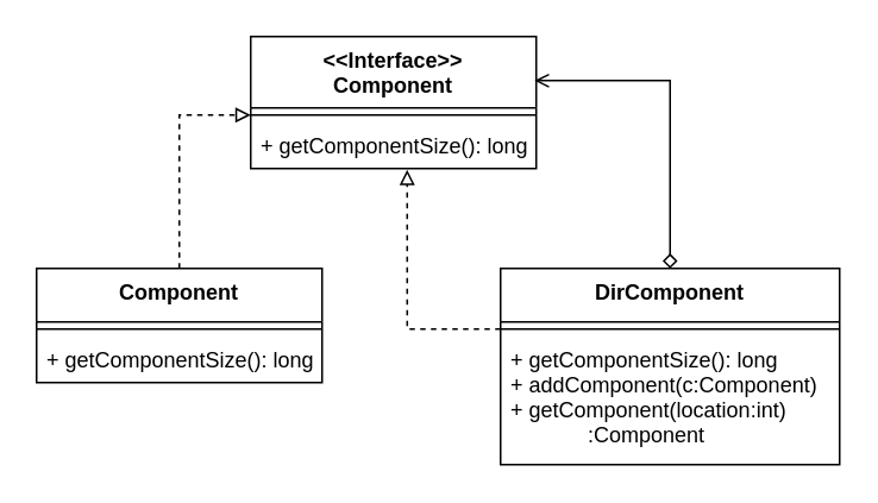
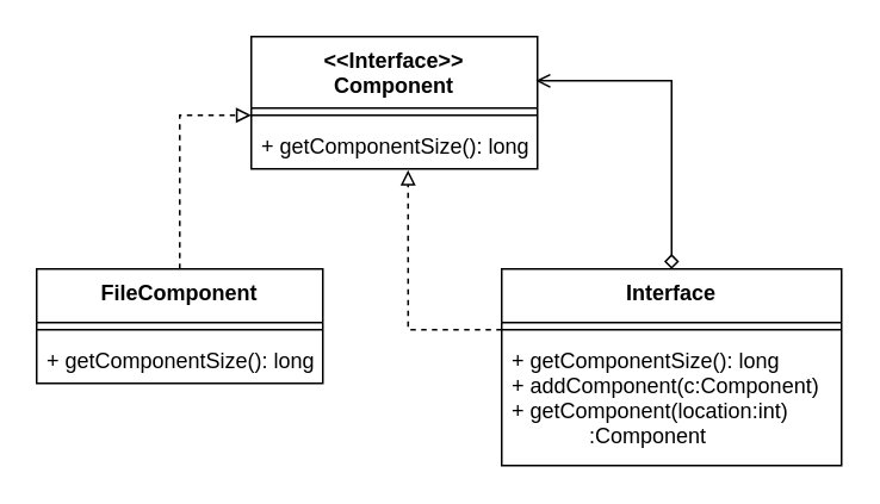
  <mxCell id="0" />
  <mxCell id="1" parent="0" />
  <mxCell id="2" value="&lt;&lt;Interface&gt;&gt;&#10;Component&#10;" style="swimlane;fontStyle=1;align=center;verticalAlign=top;childLayout=stackLayout;horizontal=1;startSize=40;horizontalStack=0;resizeParent=1;resizeParentMax=0;resizeLast=0;collapsible=1;marginBottom=0;" vertex="1" parent="1"><mxGeometry x="140" y="20" width="160" height="74" as="geometry" /></mxCell>
  <mxCell id="3" value="" style="line;strokeWidth=1;fillColor=none;align=left;verticalAlign=middle;spacingTop=-1;spacingLeft=3;spacingRight=3;rotatable=0;labelPosition=right;points=[];portConstraint=eastwest;" vertex="1" parent="2"><mxGeometry y="40" width="160" height="8" as="geometry" /></mxCell>
  <mxCell id="4" value="+ getComponentSize(): long" style="text;strokeColor=none;fillColor=none;align=left;verticalAlign=top;spacingLeft=4;spacingRight=4;overflow=hidden;rotatable=0;points=[[0,0.5],[1,0.5]];portConstraint=eastwest;" vertex="1" parent="2"><mxGeometry y="48" width="160" height="26" as="geometry" /></mxCell>
  <mxCell id="5" style="edgeStyle=orthogonalEdgeStyle;rounded=0;orthogonalLoop=1;jettySize=auto;html=1;dashed=1;startArrow=none;startFill=0;endArrow=block;endFill=0;" edge="1" parent="1" source="6" target="3"><mxGeometry relative="1" as="geometry" /></mxCell>
- <mxCell id="6" value="Component" style="swimlane;fontStyle=1;align=center;verticalAlign=top;childLayout=stackLayout;horizontal=1;startSize=30;horizontalStack=0;resizeParent=1;resizeParentMax=0;resizeLast=0;collapsible=1;marginBottom=0;" vertex="1" parent="1"><mxGeometry x="20" y="150" width="160" height="64" as="geometry" /></mxCell>
+ <mxCell id="6" value="FileComponent" style="swimlane;fontStyle=1;align=center;verticalAlign=top;childLayout=stackLayout;horizontal=1;startSize=30;horizontalStack=0;resizeParent=1;resizeParentMax=0;resizeLast=0;collapsible=1;marginBottom=0;" vertex="1" parent="1"><mxGeometry x="20" y="150" width="160" height="64" as="geometry" /></mxCell>
  <mxCell id="7" value="" style="line;strokeWidth=1;fillColor=none;align=left;verticalAlign=middle;spacingTop=-1;spacingLeft=3;spacingRight=3;rotatable=0;labelPosition=right;points=[];portConstraint=eastwest;" vertex="1" parent="6"><mxGeometry y="30" width="160" height="8" as="geometry" /></mxCell>
  <mxCell id="8" value="+ getComponentSize(): long" style="text;strokeColor=none;fillColor=none;align=left;verticalAlign=top;spacingLeft=4;spacingRight=4;overflow=hidden;rotatable=0;points=[[0,0.5],[1,0.5]];portConstraint=eastwest;" vertex="1" parent="6"><mxGeometry y="38" width="160" height="26" as="geometry" /></mxCell>
  <mxCell id="9" style="edgeStyle=orthogonalEdgeStyle;rounded=0;orthogonalLoop=1;jettySize=auto;html=1;entryX=0.994;entryY=0.334;entryDx=0;entryDy=0;entryPerimeter=0;startArrow=diamond;startFill=0;endArrow=open;endFill=0;" edge="1" parent="1" source="10" target="2"><mxGeometry relative="1" as="geometry" /></mxCell>
- <mxCell id="10" value="DirComponent" style="swimlane;fontStyle=1;align=center;verticalAlign=top;childLayout=stackLayout;horizontal=1;startSize=30;horizontalStack=0;resizeParent=1;resizeParentMax=0;resizeLast=0;collapsible=1;marginBottom=0;" vertex="1" parent="1"><mxGeometry x="280" y="150" width="190" height="110" as="geometry" /></mxCell>
+ <mxCell id="10" value="Interface" style="swimlane;fontStyle=1;align=center;verticalAlign=top;childLayout=stackLayout;horizontal=1;startSize=30;horizontalStack=0;resizeParent=1;resizeParentMax=0;resizeLast=0;collapsible=1;marginBottom=0;" vertex="1" parent="1"><mxGeometry x="280" y="150" width="190" height="110" as="geometry" /></mxCell>
  <mxCell id="11" value="" style="line;strokeWidth=1;fillColor=none;align=left;verticalAlign=middle;spacingTop=-1;spacingLeft=3;spacingRight=3;rotatable=0;labelPosition=right;points=[];portConstraint=eastwest;" vertex="1" parent="10"><mxGeometry y="30" width="190" height="8" as="geometry" /></mxCell>
  <mxCell id="12" value="+ getComponentSize(): long&#10;+ addComponent(c:Component)&#10;+ getComponent(location:int)&#10;             :Component&#10;&#10;&#10;" style="text;strokeColor=none;fillColor=none;align=left;verticalAlign=top;spacingLeft=4;spacingRight=4;overflow=hidden;rotatable=0;points=[[0,0.5],[1,0.5]];portConstraint=eastwest;" vertex="1" parent="10"><mxGeometry y="38" width="190" height="72" as="geometry" /></mxCell>
  <mxCell id="13" style="edgeStyle=orthogonalEdgeStyle;rounded=0;orthogonalLoop=1;jettySize=auto;html=1;entryX=0.548;entryY=1.027;entryDx=0;entryDy=0;entryPerimeter=0;startArrow=none;startFill=0;endArrow=block;endFill=0;dashed=1;" edge="1" parent="1" source="11" target="4"><mxGeometry relative="1" as="geometry" /></mxCell>
